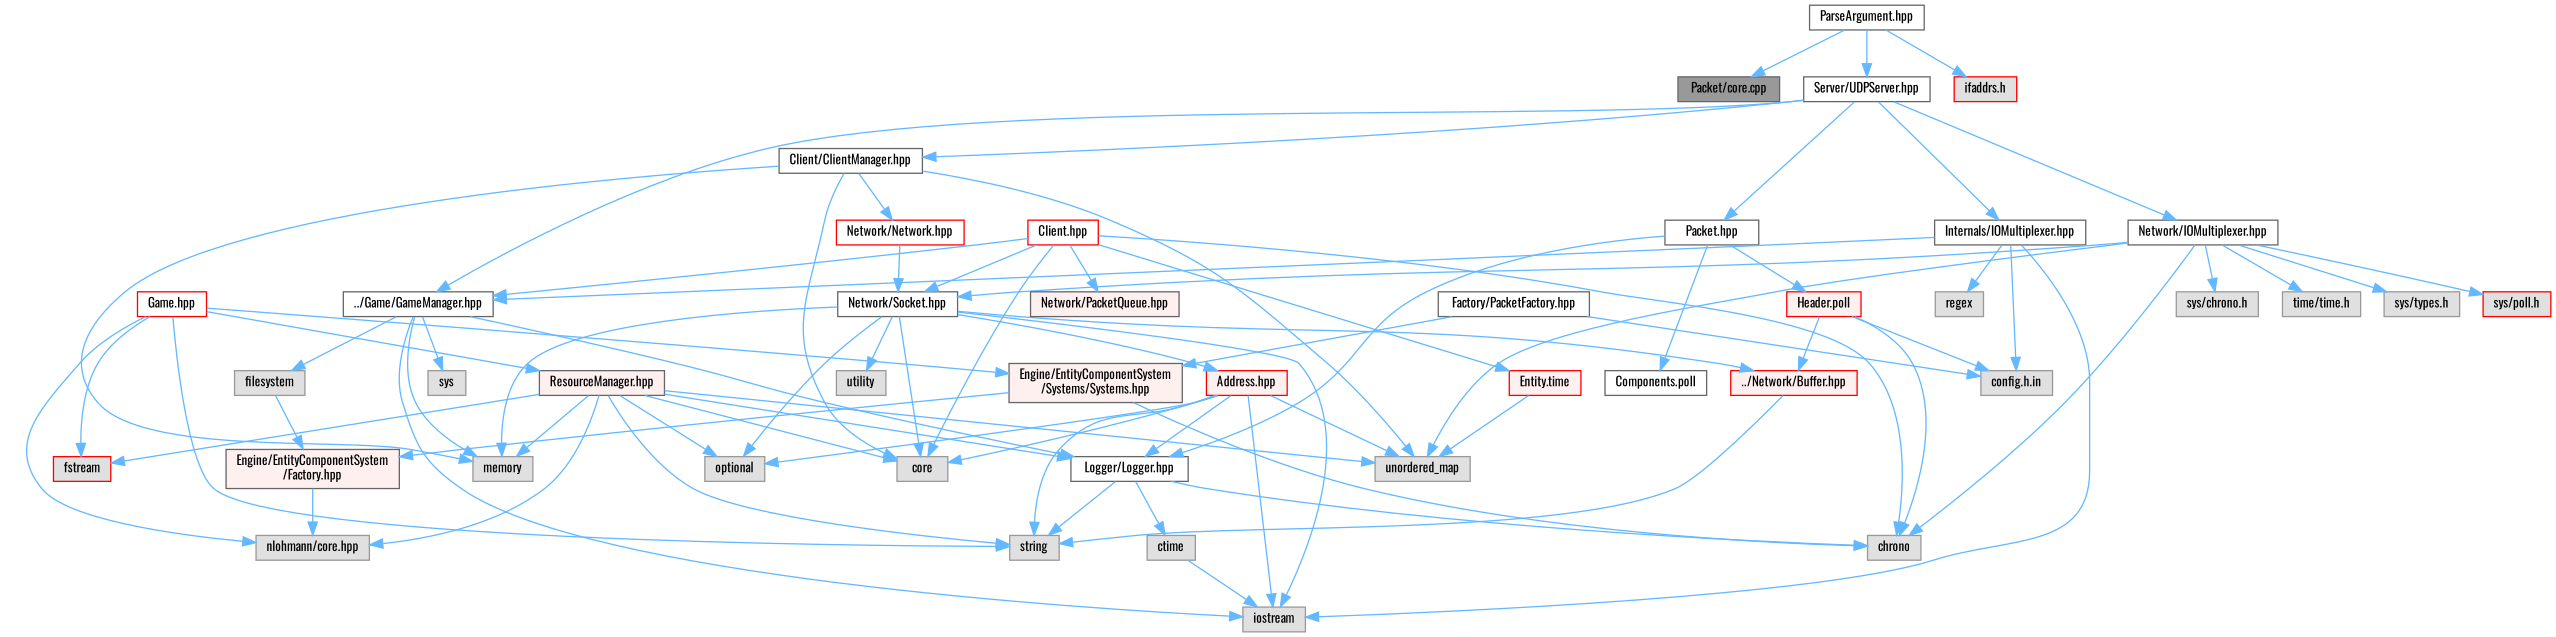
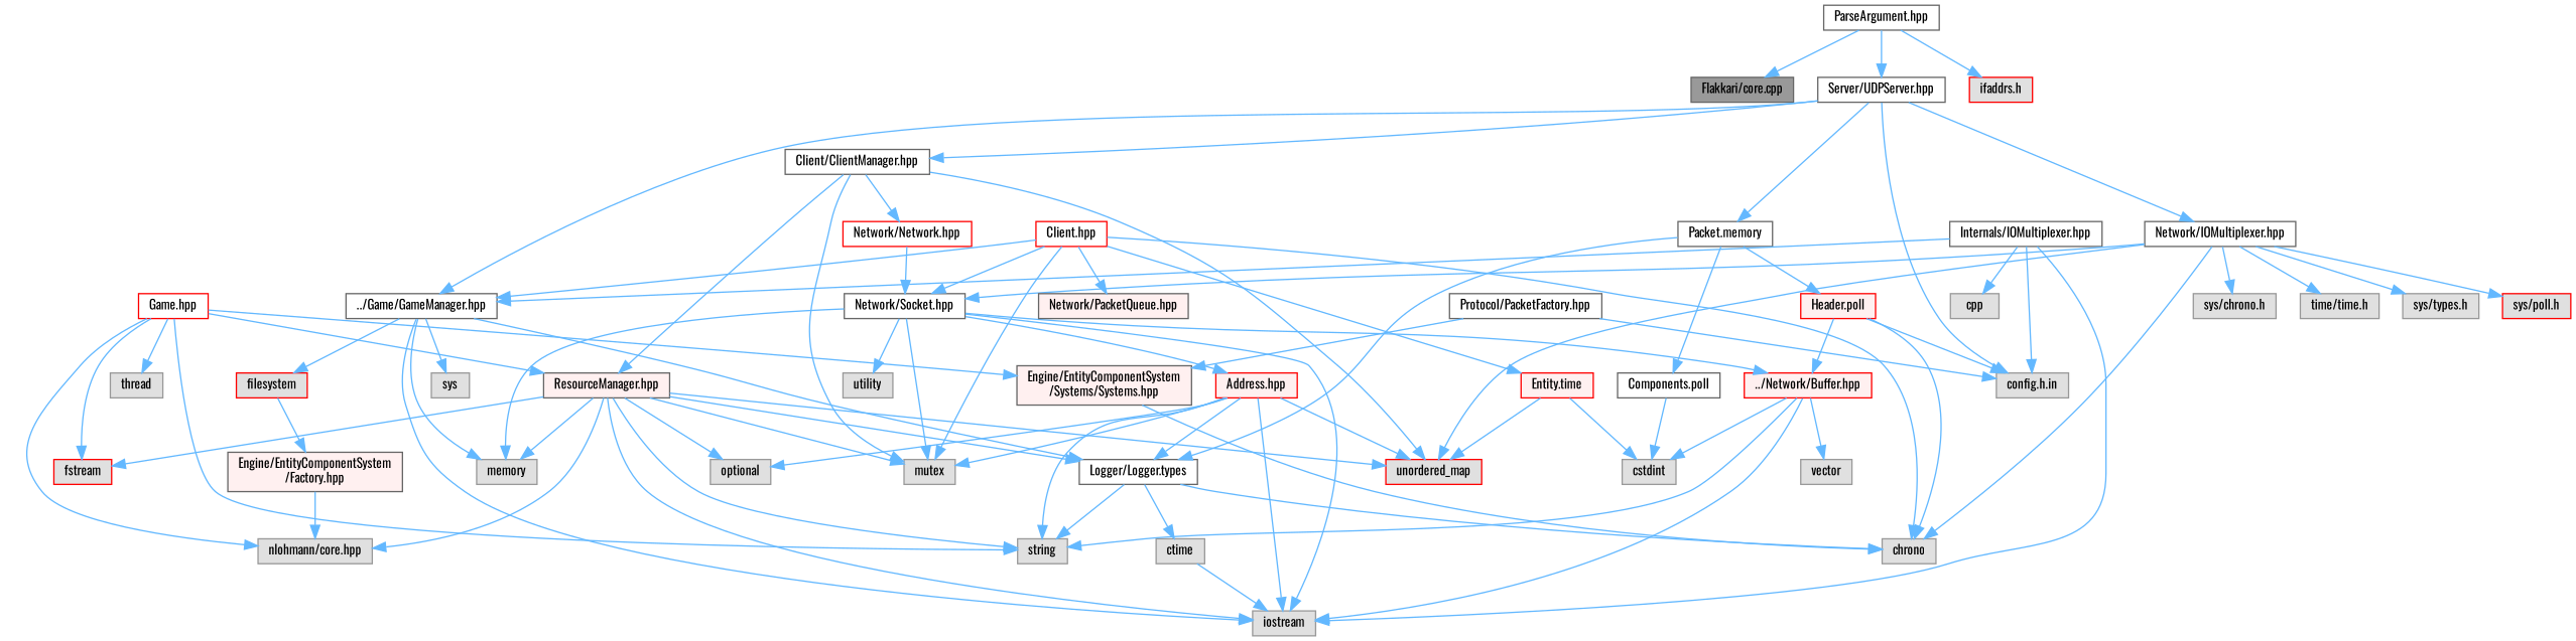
  digraph {
    fontname=Oswald
    node [color=grey60 fillcolor="#E0E0E0" fontname=Oswald fontsize=10 shape=box style=filled]
    edge [color=steelblue1 fontname=Oswald fontsize=10 labelfontname=Helvetica labelfontsize=10 style=solid]
-   n1 [color=gray40 fillcolor=grey60 fontcolor=black height=0.2 label="Packet/core.cpp" width=0.4]
+   n1 [color=gray40 fillcolor=grey60 fontcolor=black height=0.2 label="Flakkari/core.cpp" width=0.4]
    n2 [color=grey40 fillcolor=white height=0.2 label="ParseArgument.hpp" width=0.4]
    n3 [color=grey40 fillcolor=white height=0.2 label="Server/UDPServer.hpp" width=0.4]
    n4 [color=red height=0.2 label="ifaddrs.h" width=0.4]
    n5 [color=grey40 fillcolor=white height=0.2 label="Client/ClientManager.hpp" width=0.4]
    n6 [color=grey40 fillcolor=white height=0.2 label="../Game/GameManager.hpp" width=0.4]
-   n7 [color=grey40 fillcolor=white height=0.2 label="Packet.hpp" width=0.4]
+   n7 [color=grey40 fillcolor=white height=0.2 label="Packet.memory" width=0.4]
    n8 [color=grey40 fillcolor=white height=0.2 label="Internals/IOMultiplexer.hpp" width=0.4]
    n9 [color=grey40 fillcolor=white height=0.2 label="Network/IOMultiplexer.hpp" width=0.4]
-   n10 [height=0.2 label=core width=0.4]
+   n10 [height=0.2 label=mutex width=0.4]
    n11 [height=0.2 label=memory width=0.4]
-   n12 [height=0.2 label=unordered_map width=0.4]
+   n12 [color=red height=0.2 label=unordered_map width=0.4]
    n13 [color=red fillcolor=white height=0.2 label="Network/Network.hpp" width=0.4]
-   n14 [height=0.2 label=filesystem width=0.4]
+   n14 [color=red height=0.2 label=filesystem width=0.4]
    n15 [height=0.2 label=iostream width=0.4]
    n16 [height=0.2 label=sys width=0.4]
-   n17 [color=grey40 fillcolor=white height=0.2 label="Logger/Logger.hpp" width=0.4]
+   n17 [color=grey40 fillcolor=white height=0.2 label="Logger/Logger.types" width=0.4]
    n18 [color=grey40 fillcolor=white height=0.2 label="Components.poll" width=0.4]
    n19 [color=red fillcolor="#FFF0F0" height=0.2 label="Header.poll" width=0.4]
    n20 [height=0.2 label="config.h.in" width=0.4]
-   n21 [height=0.2 label=regex width=0.4]
+   n21 [height=0.2 label=cpp width=0.4]
    n22 [height=0.2 label=chrono width=0.4]
    n23 [color=grey40 fillcolor=white height=0.2 label="Network/Socket.hpp" width=0.4]
    n24 [height=0.2 label="sys/chrono.h" width=0.4]
    n25 [height=0.2 label="time/time.h" width=0.4]
    n26 [height=0.2 label="sys/types.h" width=0.4]
    n27 [color=red height=0.2 label="sys/poll.h" width=0.4]
    n28 [color=red fillcolor=white height=0.2 label="Client.hpp" width=0.4]
    n29 [color=red fillcolor="#FFF0F0" height=0.2 label="Entity.time" width=0.4]
    n30 [color=grey40 fillcolor="#FFF0F0" height=0.2 label="Network/PacketQueue.hpp" width=0.4]
+   n31 [height=0.2 label=cstdint width=0.4]
    n32 [color=red fillcolor="#FFF0F0" height=0.2 label="../Network/Buffer.hpp" width=0.4]
    n33 [height=0.2 label=optional width=0.4]
    n34 [color=red fillcolor="#FFF0F0" height=0.2 label="Address.hpp" width=0.4]
    n35 [height=0.2 label=utility width=0.4]
    n36 [color=grey40 fillcolor="#FFF0F0" height=0.2 label="Engine/EntityComponentSystem\l/Factory.hpp" width=0.4]
    n37 [color=red fillcolor=white height=0.2 label="Game.hpp" width=0.4]
    n38 [color=red height=0.2 label=fstream width=0.4]
    n39 [height=0.2 label="nlohmann/core.hpp" width=0.4]
    n40 [height=0.2 label=string width=0.4]
+   n41 [height=0.2 label=thread width=0.4]
    n42 [color=grey40 fillcolor="#FFF0F0" height=0.2 label="Engine/EntityComponentSystem\l/Systems/Systems.hpp" width=0.4]
    n43 [color=grey40 fillcolor="#FFF0F0" height=0.2 label="ResourceManager.hpp" width=0.4]
    n44 [height=0.2 label=ctime width=0.4]
-   n45 [color=grey40 fillcolor=white height=0.2 label="Factory/PacketFactory.hpp" width=0.4]
+   n45 [color=grey40 fillcolor=white height=0.2 label="Protocol/PacketFactory.hpp" width=0.4]
+   n46 [height=0.2 label=vector width=0.4]
    n2 -> n1
    n2 -> n3
    n2 -> n4
    n3 -> n5
    n3 -> n6
    n3 -> n7
-   n3 -> n8
+   n3 -> n20
    n3 -> n9
    n5 -> n10
-   n5 -> n11
+   n5 -> n43
    n5 -> n12
    n5 -> n13
    n6 -> n11
    n6 -> n14
    n6 -> n15
    n6 -> n16
    n6 -> n17
    n7 -> n17
    n7 -> n18
    n7 -> n19
    n8 -> n6
    n8 -> n15
    n8 -> n20
    n8 -> n21
    n9 -> n12
    n9 -> n22
    n9 -> n23
    n9 -> n24
    n9 -> n25
    n9 -> n26
    n9 -> n27
    n13 -> n23
    n14 -> n36
    n17 -> n22
    n17 -> n40
    n17 -> n44
+   n18 -> n31
    n19 -> n20
    n19 -> n22
    n19 -> n32
    n23 -> n10
    n23 -> n11
    n23 -> n15
    n23 -> n32
-   n23 -> n33
    n23 -> n34
    n23 -> n35
    n28 -> n6
    n28 -> n10
    n28 -> n22
    n28 -> n23
    n28 -> n29
    n28 -> n30
    n29 -> n12
+   n29 -> n31
+   n32 -> n15
+   n32 -> n31
    n32 -> n40
+   n32 -> n46
    n34 -> n10
    n34 -> n12
    n34 -> n15
    n34 -> n17
    n34 -> n33
    n34 -> n40
    n36 -> n39
    n37 -> n38
    n37 -> n39
    n37 -> n40
+   n37 -> n41
    n37 -> n42
    n37 -> n43
    n42 -> n22
-   n42 -> n36
    n43 -> n10
    n43 -> n11
    n43 -> n12
+   n43 -> n15
    n43 -> n17
    n43 -> n33
    n43 -> n38
    n43 -> n39
    n43 -> n40
    n44 -> n15
    n45 -> n20
    n45 -> n42
  }
